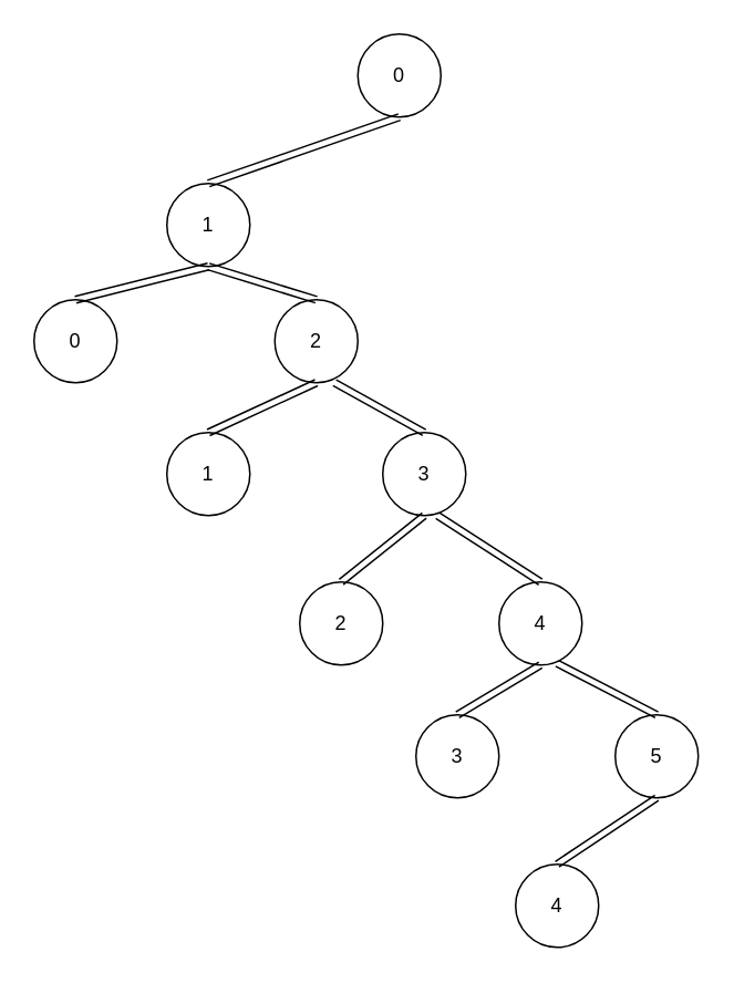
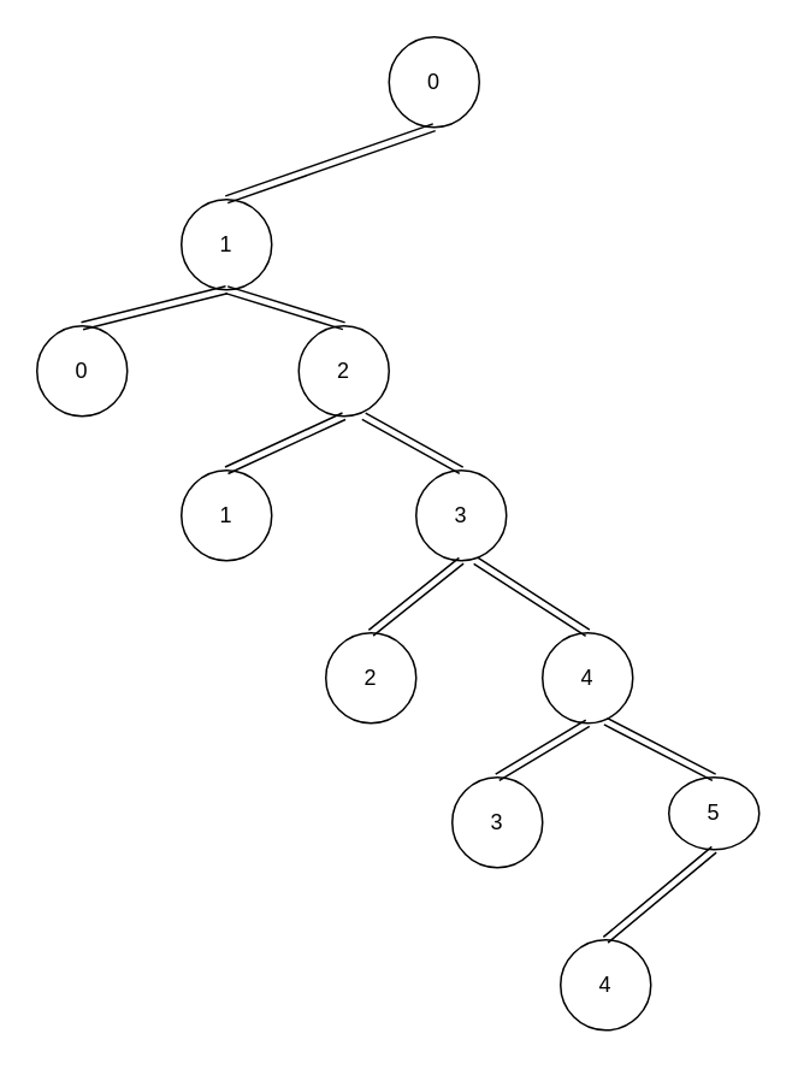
  <mxCell id="0" />
  <mxCell id="1" parent="0" />
  <mxCell id="2" value="0" style="ellipse;whiteSpace=wrap;html=1;aspect=fixed;" vertex="1" parent="1"><mxGeometry x="215" width="50" height="50" as="geometry" y="20" /></mxCell>
  <mxCell id="3" value="1" style="ellipse;whiteSpace=wrap;html=1;aspect=fixed;" vertex="1" parent="1"><mxGeometry x="100" y="110" width="50" height="50" as="geometry" /></mxCell>
  <mxCell id="4" value="" style="shape=link;html=1;entryX=0.5;entryY=1;entryDx=0;entryDy=0;exitX=0.5;exitY=0;exitDx=0;exitDy=0;" edge="1" parent="1" source="3" target="2"><mxGeometry width="100" relative="1" as="geometry"><mxPoint x="210" y="300" as="sourcePoint" /><mxPoint x="310" y="300" as="targetPoint" /></mxGeometry></mxCell>
  <mxCell id="5" value="0" style="ellipse;whiteSpace=wrap;html=1;aspect=fixed;" vertex="1" parent="1"><mxGeometry x="20" y="180" width="50" height="50" as="geometry" /></mxCell>
  <mxCell id="6" value="2" style="ellipse;whiteSpace=wrap;html=1;aspect=fixed;" vertex="1" parent="1"><mxGeometry x="165" y="180" width="50" height="50" as="geometry" /></mxCell>
  <mxCell id="7" value="1" style="ellipse;whiteSpace=wrap;html=1;aspect=fixed;" vertex="1" parent="1"><mxGeometry x="100" y="260" width="50" height="50" as="geometry" /></mxCell>
  <mxCell id="8" value="3" style="ellipse;whiteSpace=wrap;html=1;aspect=fixed;" vertex="1" parent="1"><mxGeometry x="230" y="260" width="50" height="50" as="geometry" /></mxCell>
  <mxCell id="9" value="2" style="ellipse;whiteSpace=wrap;html=1;aspect=fixed;" vertex="1" parent="1"><mxGeometry x="180" y="350" width="50" height="50" as="geometry" /></mxCell>
  <mxCell id="10" value="4" style="ellipse;whiteSpace=wrap;html=1;aspect=fixed;" vertex="1" parent="1"><mxGeometry x="300" y="350" width="50" height="50" as="geometry" /></mxCell>
  <mxCell id="11" value="3" style="ellipse;whiteSpace=wrap;html=1;aspect=fixed;" vertex="1" parent="1"><mxGeometry x="250" y="430" width="50" height="50" as="geometry" /></mxCell>
- <mxCell id="12" value="5" style="ellipse;whiteSpace=wrap;html=1;aspect=fixed;" vertex="1" parent="1"><mxGeometry x="370" y="430" width="50" height="50" as="geometry" /></mxCell>
+ <mxCell id="12" value="5" style="ellipse;whiteSpace=wrap;html=1;aspect=fixed;" vertex="1" parent="1"><mxGeometry x="370" y="430" width="50" height="40" as="geometry" /></mxCell>
  <mxCell id="13" value="4" style="ellipse;whiteSpace=wrap;html=1;aspect=fixed;" vertex="1" parent="1"><mxGeometry x="310" y="520" width="50" height="50" as="geometry" /></mxCell>
  <mxCell id="14" value="" style="shape=link;html=1;entryX=0.5;entryY=1;entryDx=0;entryDy=0;exitX=0.5;exitY=0;exitDx=0;exitDy=0;" edge="1" parent="1" source="5" target="3"><mxGeometry width="100" relative="1" as="geometry"><mxPoint x="135" y="120" as="sourcePoint" /><mxPoint x="250" y="80" as="targetPoint" /></mxGeometry></mxCell>
  <mxCell id="15" value="" style="shape=link;html=1;entryX=0.5;entryY=0;entryDx=0;entryDy=0;exitX=0.5;exitY=1;exitDx=0;exitDy=0;" edge="1" parent="1" source="3" target="6"><mxGeometry width="100" relative="1" as="geometry"><mxPoint x="145" y="130" as="sourcePoint" /><mxPoint x="260" y="90" as="targetPoint" /></mxGeometry></mxCell>
  <mxCell id="16" value="" style="shape=link;html=1;entryX=0.5;entryY=1;entryDx=0;entryDy=0;exitX=0.5;exitY=0;exitDx=0;exitDy=0;" edge="1" parent="1" source="7" target="6"><mxGeometry width="100" relative="1" as="geometry"><mxPoint x="155" y="140" as="sourcePoint" /><mxPoint x="270" y="100" as="targetPoint" /></mxGeometry></mxCell>
  <mxCell id="17" value="" style="shape=link;html=1;entryX=0.5;entryY=0;entryDx=0;entryDy=0;exitX=0.72;exitY=1;exitDx=0;exitDy=0;exitPerimeter=0;" edge="1" parent="1" source="6" target="8"><mxGeometry width="100" relative="1" as="geometry"><mxPoint x="165" y="150" as="sourcePoint" /><mxPoint x="280" y="110" as="targetPoint" /></mxGeometry></mxCell>
  <mxCell id="18" value="" style="shape=link;html=1;entryX=0.5;entryY=1;entryDx=0;entryDy=0;exitX=0.5;exitY=0;exitDx=0;exitDy=0;" edge="1" parent="1" source="9" target="8"><mxGeometry width="100" relative="1" as="geometry"><mxPoint x="175" y="160" as="sourcePoint" /><mxPoint x="290" y="120" as="targetPoint" /></mxGeometry></mxCell>
  <mxCell id="19" value="" style="shape=link;html=1;entryX=0.5;entryY=0;entryDx=0;entryDy=0;exitX=0.66;exitY=1;exitDx=0;exitDy=0;exitPerimeter=0;" edge="1" parent="1" source="8" target="10"><mxGeometry width="100" relative="1" as="geometry"><mxPoint x="185" y="170" as="sourcePoint" /><mxPoint x="300" y="130" as="targetPoint" /></mxGeometry></mxCell>
  <mxCell id="20" value="" style="shape=link;html=1;entryX=0.5;entryY=1;entryDx=0;entryDy=0;exitX=0.5;exitY=0;exitDx=0;exitDy=0;" edge="1" parent="1" source="11" target="10"><mxGeometry width="100" relative="1" as="geometry"><mxPoint x="195" y="180" as="sourcePoint" /><mxPoint x="310" y="140" as="targetPoint" /></mxGeometry></mxCell>
  <mxCell id="21" value="" style="shape=link;html=1;exitX=0.5;exitY=0;exitDx=0;exitDy=0;entryX=0.7;entryY=0.98;entryDx=0;entryDy=0;entryPerimeter=0;" edge="1" parent="1" source="12" target="10"><mxGeometry width="100" relative="1" as="geometry"><mxPoint x="205" y="190" as="sourcePoint" /><mxPoint x="380" y="400" as="targetPoint" /></mxGeometry></mxCell>
  <mxCell id="22" value="" style="shape=link;html=1;entryX=0.5;entryY=1;entryDx=0;entryDy=0;exitX=0.5;exitY=0;exitDx=0;exitDy=0;" edge="1" parent="1" source="13" target="12"><mxGeometry width="100" relative="1" as="geometry"><mxPoint x="215" y="200" as="sourcePoint" /><mxPoint x="330" y="160" as="targetPoint" /></mxGeometry></mxCell>
